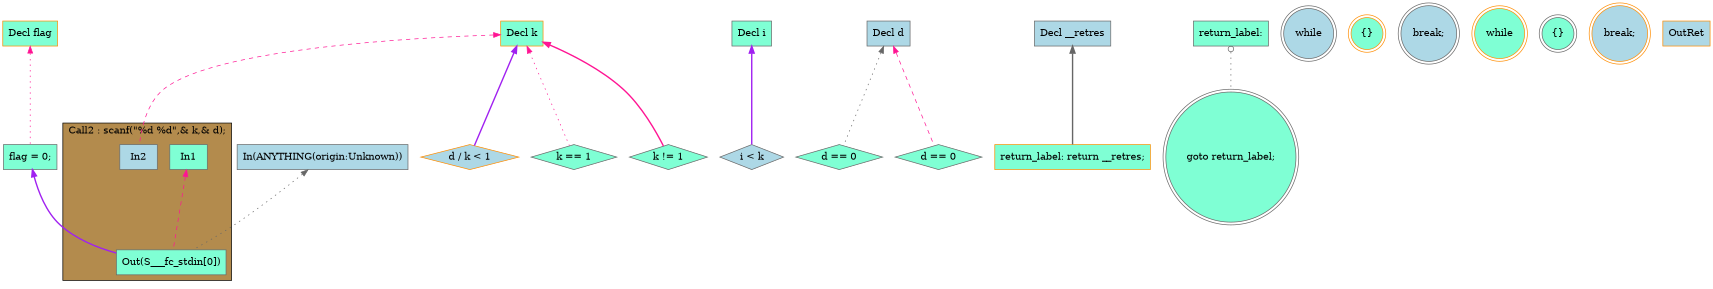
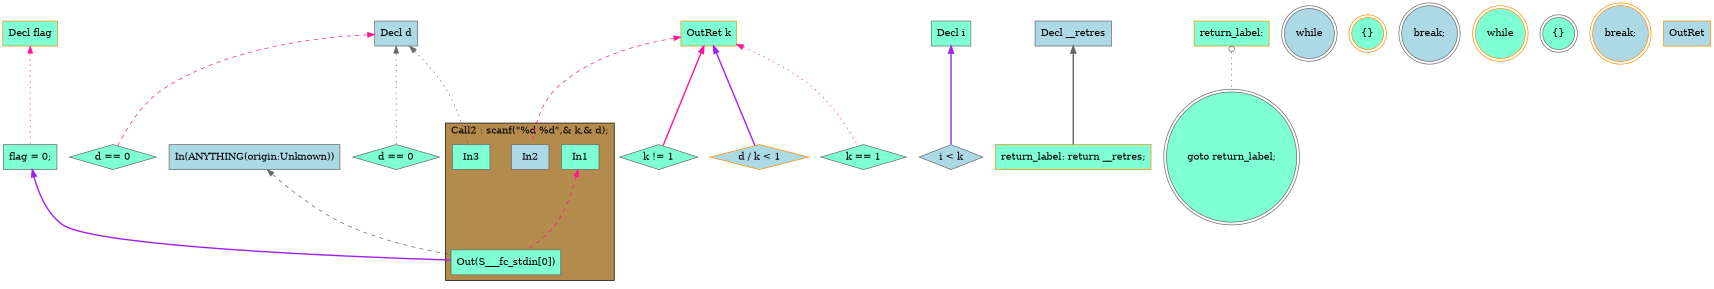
  digraph {
    rankdir=TB
    node [color=gray40 fillcolor=aquamarine shape=box style=filled]
    edge [color=deeppink dir=back style=bold]
    n1 [label=In1]
    n2 [fillcolor=lightblue label=In2]
+   n3 [label=In3]
    n4 [label="Out(S___fc_stdin[0])"]
    n5 [label="Decl i"]
    n6 [fillcolor=lightblue label="i < k" shape=diamond]
    n7 [color=darkorange label="Decl flag"]
    n8 [label="flag = 0;"]
    n9 [fillcolor=lightblue label="Decl d"]
    n10 [label="d == 0" shape=diamond]
    n11 [label="d == 0" shape=diamond]
    n12 [color=darkorange fillcolor=lightblue label="d / k < 1" shape=diamond]
-   n13 [color=darkorange label="Decl k"]
+   n13 [color=darkorange label="OutRet k"]
    n14 [label="k == 1" shape=diamond]
    n15 [label="k != 1" shape=diamond]
    n16 [fillcolor=lightblue label="Decl __retres"]
    n17 [color=darkorange label="return_label: return __retres;"]
    n18 [label="goto return_label;" shape=doublecircle]
-   n19 [label="return_label:"]
+   n19 [color=darkorange label="return_label:"]
    n20 [fillcolor=lightblue label=while shape=doublecircle]
    n21 [color=darkorange label="{}" shape=doublecircle]
    n22 [fillcolor=lightblue label="break;" shape=doublecircle]
    n23 [color=darkorange label=while shape=doublecircle]
    n24 [label="{}" shape=doublecircle]
    n25 [color=darkorange fillcolor=lightblue label="break;" shape=doublecircle]
    n26 [color=darkorange fillcolor=lightblue label=OutRet]
    n27 [fillcolor=lightblue label="In(ANYTHING(origin:Unknown))"]
    subgraph cluster_1 {
      fillcolor="#B38B4D"
      label="Call2 : scanf(\"%d %d\",& k,& d);"
      style=filled
      n1
      n2
+     n3
      n4
    }
    n1 -> n4 [style=dashed]
    n5 -> n6 [color=purple]
    n7 -> n8 [style=dotted]
    n8 -> n4 [color=purple]
+   n9 -> n3 [color=gray40 style=dotted]
    n9 -> n10 [color=gray40 style=dotted]
    n9 -> n11 [style=dashed]
    n13 -> n2 [style=dashed]
    n13 -> n12 [color=purple]
    n13 -> n14 [style=dotted]
    n13 -> n15
    n16 -> n17 [color=gray40]
    n19 -> n18 [arrowtail=odot color=gray40 style=dotted]
-   n27 -> n4 [color=gray40 style=dotted]
+   n27 -> n4 [color=gray40 style=dashed]
  }
